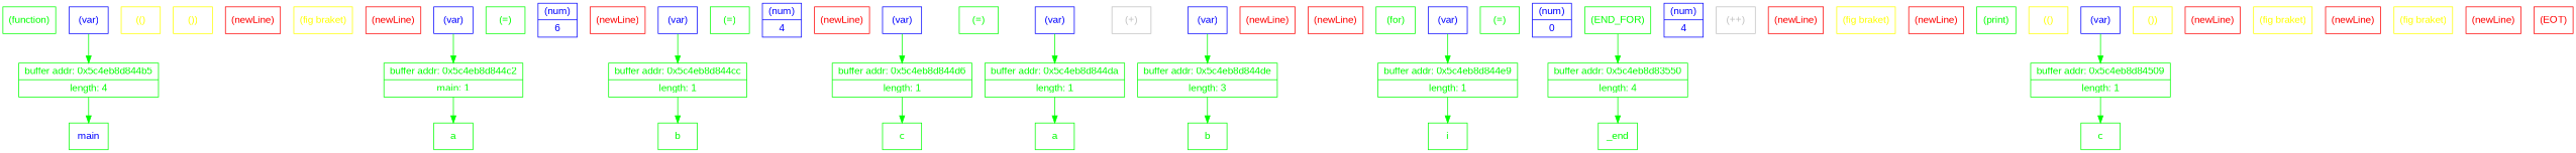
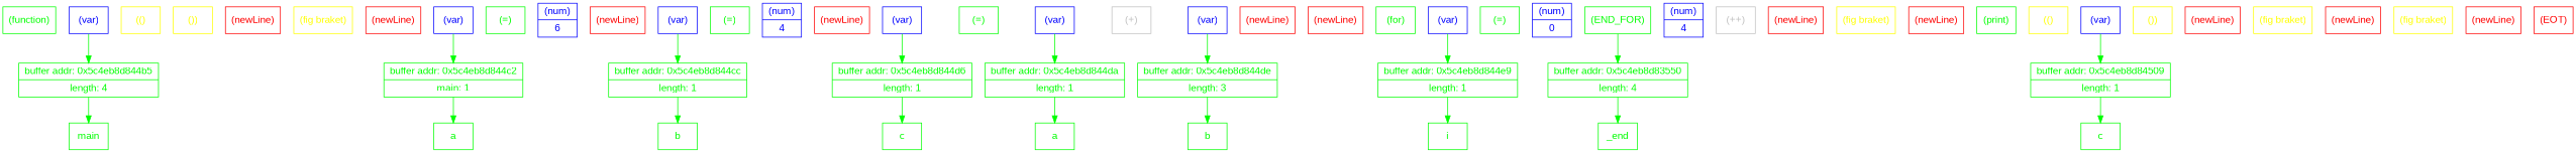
  digraph {
    fontname="Liberation Sans"
    newrank=true
    rankdir=TB
    node [color=green fontcolor=green fontname="Liberation Sans" shape=record]
    edge [color=green fontname="Liberation Sans" headport=n tailport=s]
    n1 [label="{ (function) }"]
    n2 [color=blue fontcolor=blue label="{ (var) }"]
    n3 [color=yellow fontcolor=yellow label="{ (() }"]
    n4 [color=yellow fontcolor=yellow label="{ ()) }"]
    n5 [color=red fontcolor=red label="{ (newLine) }"]
    n6 [color=yellow fontcolor=yellow label="{ (fig braket) }"]
    n7 [color=red fontcolor=red label="{ (newLine) }"]
    n8 [color=blue fontcolor=blue label="{ (var) }"]
    n9 [label="{ (=) }"]
    n10 [color=blue fontcolor=blue label="{ (num) | 6 }"]
    n11 [color=red fontcolor=red label="{ (newLine) }"]
    n12 [color=blue fontcolor=blue label="{ (var) }"]
    n13 [label="{ (=) }"]
    n14 [color=blue fontcolor=blue label="{ (num) | 4 }"]
    n15 [color=red fontcolor=red label="{ (newLine) }"]
    n16 [color=blue fontcolor=blue label="{ (var) }"]
    n17 [label="{ (=) }"]
    n18 [color=blue fontcolor=blue label="{ (var) }"]
    n19 [color=grey fontcolor=grey label="{ (+) }"]
    n20 [color=blue fontcolor=blue label="{ (var) }"]
    n21 [color=red fontcolor=red label="{ (newLine) }"]
    n22 [color=red fontcolor=red label="{ (newLine) }"]
    n23 [label="{ (for) }"]
    n24 [color=blue fontcolor=blue label="{ (var) }"]
    n25 [label="{ (=) }"]
    n26 [color=blue fontcolor=blue label="{ (num) | 0 }"]
    n27 [label="{ (END_FOR) }"]
    n28 [color=blue fontcolor=blue label="{ (num) | 4 }"]
    n29 [color=grey fontcolor=grey label="{ (++) }"]
    n30 [color=red fontcolor=red label="{ (newLine) }"]
    n31 [color=yellow fontcolor=yellow label="{ (fig braket) }"]
    n32 [color=red fontcolor=red label="{ (newLine) }"]
    n33 [label="{ (print) }"]
    n34 [color=yellow fontcolor=yellow label="{ (() }"]
    n35 [color=blue fontcolor=blue label="{ (var) }"]
    n36 [color=yellow fontcolor=yellow label="{ ()) }"]
    n37 [color=red fontcolor=red label="{ (newLine) }"]
    n38 [color=yellow fontcolor=yellow label="{ (fig braket) }"]
    n39 [color=red fontcolor=red label="{ (newLine) }"]
    n40 [color=yellow fontcolor=yellow label="{ (fig braket) }"]
    n41 [color=red fontcolor=red label="{ (newLine) }"]
    n42 [color=red fontcolor=red label="{ (EOT) }"]
    n43 [label="         { buffer addr: 0x5c4eb8d844b5 | length: 4 }"]
    n44 [label="         { buffer addr: 0x5c4eb8d844c2 | main: 1 }"]
    n45 [label="         { buffer addr: 0x5c4eb8d844cc | length: 1 }"]
    n46 [label="         { buffer addr: 0x5c4eb8d844d6 | length: 1 }"]
    n47 [label="         { buffer addr: 0x5c4eb8d844da | length: 1 }"]
    n48 [label="         { buffer addr: 0x5c4eb8d844de | length: 3 }"]
    n49 [label="         { buffer addr: 0x5c4eb8d844e9 | length: 1 }"]
    n50 [label="         { buffer addr: 0x5c4eb8d83550 | length: 4 }"]
    n51 [label="         { buffer addr: 0x5c4eb8d84509 | length: 1 }"]
-   n52 [fontcolor=blue label="{ main }"]
+   n52 [label="{ main }"]
    n53 [label="{ a }"]
    n54 [label="{ b }"]
    n55 [label="{ c }"]
    n56 [label="{ a }"]
    n57 [label="{ b }"]
    n58 [label="{ i }"]
    n59 [label="{ _end }"]
    n60 [label="{ c }"]
    subgraph sub_1 {
      rank=same
      n1
      n2
      n3
      n4
      n5
      n6
      n7
      n8
      n9
      n10
      n11
      n12
      n13
      n14
      n15
      n16
      n17
      n18
      n19
      n20
      n21
      n22
      n23
      n24
      n25
      n26
      n27
      n28
      n29
      n30
      n31
      n32
      n33
      n34
      n35
      n36
      n37
      n38
      n39
      n40
      n41
      n42
    }
    subgraph sub_2 {
      rank=same
      n43
      n44
      n45
      n46
      n47
      n48
      n49
      n50
      n51
    }
    subgraph sub_3 {
      rank=same
      n52
      n53
      n54
      n55
      n56
      n57
      n58
      n59
      n60
    }
    n2 -> n43
    n8 -> n44
    n12 -> n45
    n16 -> n46
    n18 -> n47
    n20 -> n48
    n24 -> n49
    n27 -> n50
    n35 -> n51
    n43 -> n52
    n44 -> n53
    n45 -> n54
    n46 -> n55
    n47 -> n56
    n48 -> n57
    n49 -> n58
    n50 -> n59
    n51 -> n60
  }
